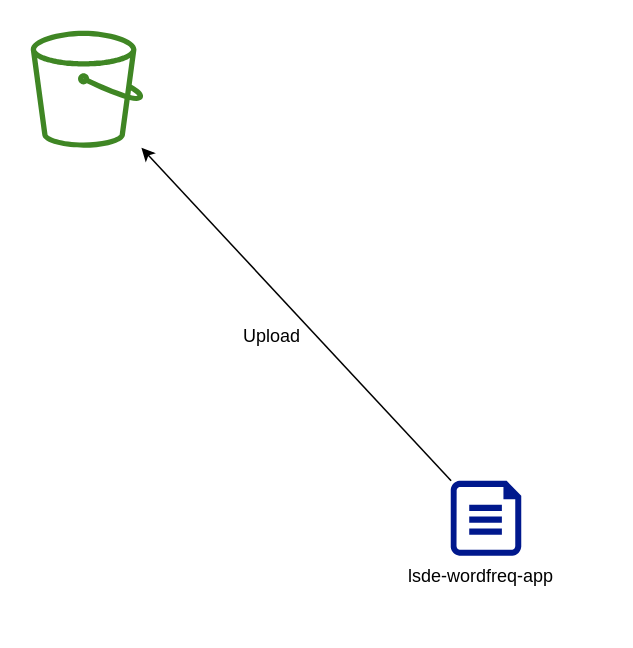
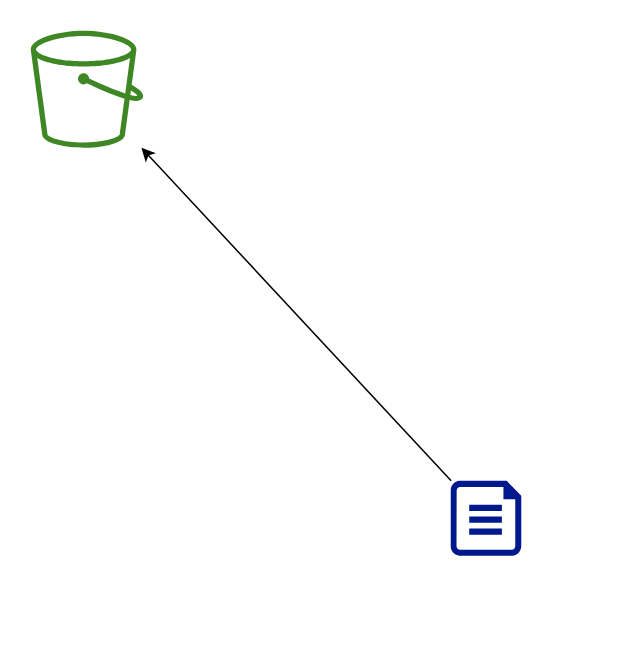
  <mxCell id="0" />
  <mxCell id="1" parent="0" />
  <mxCell id="2" value="" style="sketch=0;outlineConnect=0;fontColor=#232F3E;gradientColor=none;fillColor=#3F8624;strokeColor=none;dashed=0;verticalLabelPosition=bottom;verticalAlign=top;align=center;html=1;fontSize=12;fontStyle=0;aspect=fixed;pointerEvents=1;shape=mxgraph.aws4.bucket;" vertex="1" parent="1"><mxGeometry x="20" y="20" width="75" height="78" as="geometry" /></mxCell>
  <mxCell id="3" style="rounded=0;orthogonalLoop=1;jettySize=auto;html=1;" edge="1" parent="1" source="4" target="2"><mxGeometry relative="1" as="geometry" /></mxCell>
  <mxCell id="4" value="" style="sketch=0;aspect=fixed;pointerEvents=1;shadow=0;dashed=0;html=1;strokeColor=none;labelPosition=center;verticalLabelPosition=bottom;verticalAlign=top;align=center;fillColor=#00188D;shape=mxgraph.azure.file" vertex="1" parent="1"><mxGeometry x="300" y="320" width="47" height="50" as="geometry" /></mxCell>
- <mxCell id="5" value="lsde-wordfreq-app" style="text;whiteSpace=wrap;html=1;" vertex="1" parent="1"><mxGeometry x="270" y="370" width="130" height="40" as="geometry" /></mxCell>
- <mxCell id="6" value="Upload" style="text;whiteSpace=wrap;html=1;" vertex="1" parent="1"><mxGeometry x="160" y="210" width="70" height="40" as="geometry" /></mxCell>
